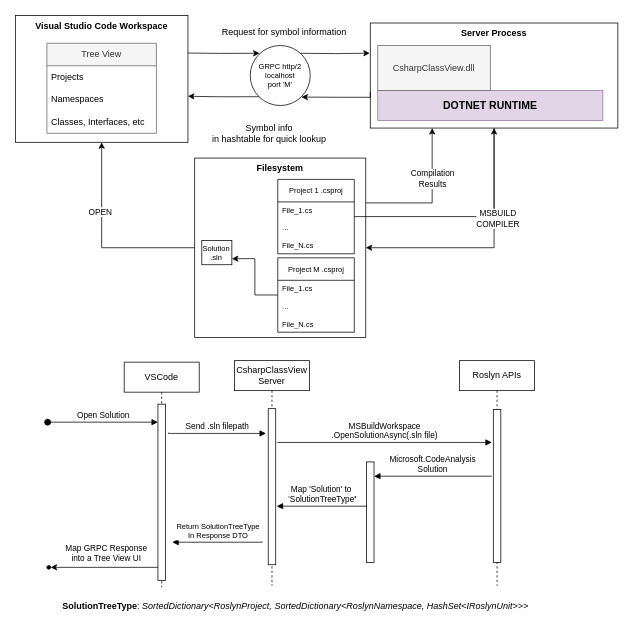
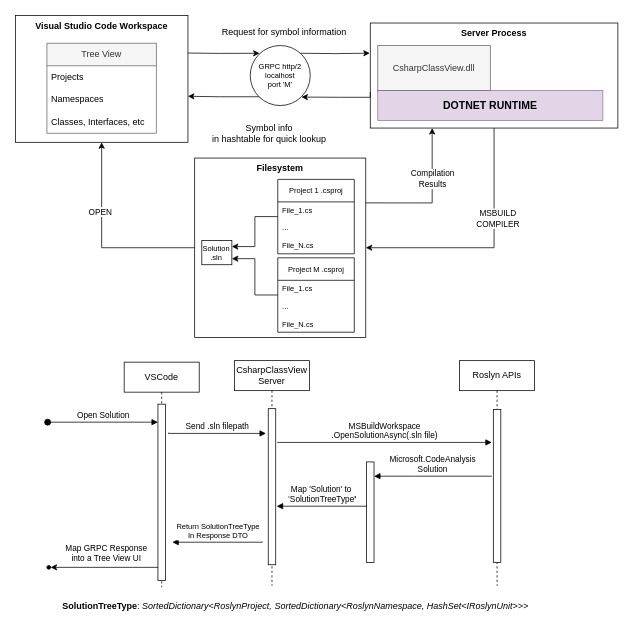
  <mxCell id="0" />
  <mxCell id="1" parent="0" />
  <mxCell id="2" value="&lt;b&gt;Visual Studio Code&amp;nbsp;&lt;span style=&quot;background-color: transparent; color: light-dark(rgb(0, 0, 0), rgb(255, 255, 255));&quot;&gt;Workspace&lt;/span&gt;&lt;/b&gt;" style="rounded=0;whiteSpace=wrap;html=1;verticalAlign=top;" vertex="1" parent="1"><mxGeometry x="20" y="20" width="230" height="169" as="geometry" /></mxCell>
  <mxCell id="3" value="VSCode" style="shape=umlLifeline;perimeter=lifelinePerimeter;whiteSpace=wrap;html=1;container=0;dropTarget=0;collapsible=0;recursiveResize=0;outlineConnect=0;portConstraint=eastwest;newEdgeStyle={&quot;edgeStyle&quot;:&quot;elbowEdgeStyle&quot;,&quot;elbow&quot;:&quot;vertical&quot;,&quot;curved&quot;:0,&quot;rounded&quot;:0};" parent="1" vertex="1"><mxGeometry x="165" y="482" width="100" height="300" as="geometry" /></mxCell>
  <mxCell id="4" value="" style="html=1;points=[];perimeter=orthogonalPerimeter;outlineConnect=0;targetShapes=umlLifeline;portConstraint=eastwest;newEdgeStyle={&quot;edgeStyle&quot;:&quot;elbowEdgeStyle&quot;,&quot;elbow&quot;:&quot;vertical&quot;,&quot;curved&quot;:0,&quot;rounded&quot;:0};" parent="3" vertex="1"><mxGeometry x="45" y="56" width="10" height="235" as="geometry" /></mxCell>
  <mxCell id="5" value="CsharpClassView&lt;div&gt;Server&lt;/div&gt;" style="shape=umlLifeline;perimeter=lifelinePerimeter;whiteSpace=wrap;html=1;container=0;dropTarget=0;collapsible=0;recursiveResize=0;outlineConnect=0;portConstraint=eastwest;newEdgeStyle={&quot;edgeStyle&quot;:&quot;elbowEdgeStyle&quot;,&quot;elbow&quot;:&quot;vertical&quot;,&quot;curved&quot;:0,&quot;rounded&quot;:0};" parent="1" vertex="1"><mxGeometry x="312" y="480" width="100" height="300" as="geometry" /></mxCell>
  <mxCell id="6" value="" style="html=1;points=[];perimeter=orthogonalPerimeter;outlineConnect=0;targetShapes=umlLifeline;portConstraint=eastwest;newEdgeStyle={&quot;edgeStyle&quot;:&quot;elbowEdgeStyle&quot;,&quot;elbow&quot;:&quot;vertical&quot;,&quot;curved&quot;:0,&quot;rounded&quot;:0};" parent="5" vertex="1"><mxGeometry x="45" y="64" width="10" height="208" as="geometry" /></mxCell>
  <mxCell id="7" value="Send .sln filepath" style="html=1;verticalAlign=bottom;endArrow=block;edgeStyle=elbowEdgeStyle;elbow=vertical;curved=0;rounded=0;" parent="1" edge="1"><mxGeometry relative="1" as="geometry"><mxPoint x="224" y="576" as="sourcePoint" /><Array as="points"><mxPoint x="269" y="577" /></Array><mxPoint x="354" y="577" as="targetPoint" /></mxGeometry></mxCell>
  <mxCell id="8" value="" style="group" vertex="1" connectable="0" parent="1"><mxGeometry x="493" y="30" width="330" height="140" as="geometry" /></mxCell>
  <mxCell id="9" value="&lt;b&gt;Server Process&lt;/b&gt;" style="rounded=0;whiteSpace=wrap;html=1;fillColor=none;verticalAlign=top;" vertex="1" parent="8"><mxGeometry width="330" height="140" as="geometry" /></mxCell>
  <mxCell id="10" value="DOTNET RUNTIME" style="rounded=0;whiteSpace=wrap;html=1;fontStyle=1;fontSize=14;fillColor=#e1d5e7;strokeColor=#9673a6;" vertex="1" parent="8"><mxGeometry x="10" y="90" width="300" height="40" as="geometry" /></mxCell>
  <mxCell id="11" value="CsharpClassView.dll" style="rounded=0;whiteSpace=wrap;html=1;fillColor=#f5f5f5;fontColor=#333333;strokeColor=#666666;" vertex="1" parent="8"><mxGeometry x="10" y="30" width="150" height="60" as="geometry" /></mxCell>
  <mxCell id="12" value="&lt;div&gt;GRPC http/2&lt;/div&gt;localhost&lt;div&gt;port 'M'&lt;/div&gt;" style="ellipse;whiteSpace=wrap;html=1;aspect=fixed;fontSize=10;" vertex="1" parent="1"><mxGeometry x="333" y="60" width="80" height="80" as="geometry" /></mxCell>
  <mxCell id="13" style="edgeStyle=orthogonalEdgeStyle;rounded=0;orthogonalLoop=1;jettySize=auto;html=1;exitX=0;exitY=0.25;exitDx=0;exitDy=0;entryX=1;entryY=0;entryDx=0;entryDy=0;" edge="1" parent="1"><mxGeometry relative="1" as="geometry"><mxPoint x="493" y="122" as="sourcePoint" /><mxPoint x="401.284" y="128.716" as="targetPoint" /><Array as="points"><mxPoint x="493" y="129" /><mxPoint x="453" y="129" /></Array></mxGeometry></mxCell>
  <mxCell id="14" style="edgeStyle=orthogonalEdgeStyle;rounded=0;orthogonalLoop=1;jettySize=auto;html=1;exitX=1;exitY=1;exitDx=0;exitDy=0;entryX=-0.002;entryY=0.287;entryDx=0;entryDy=0;entryPerimeter=0;" edge="1" parent="1" target="9"><mxGeometry relative="1" as="geometry"><mxPoint x="399.996" y="70.343" as="sourcePoint" /><mxPoint x="490.97" y="70" as="targetPoint" /></mxGeometry></mxCell>
  <mxCell id="15" style="edgeStyle=orthogonalEdgeStyle;rounded=0;orthogonalLoop=1;jettySize=auto;html=1;entryX=0.156;entryY=0.129;entryDx=0;entryDy=0;entryPerimeter=0;" edge="1" parent="1" target="12"><mxGeometry relative="1" as="geometry"><mxPoint x="250" y="70" as="sourcePoint" /><mxPoint x="341.8" y="70.2" as="targetPoint" /></mxGeometry></mxCell>
  <mxCell id="16" style="edgeStyle=orthogonalEdgeStyle;rounded=0;orthogonalLoop=1;jettySize=auto;html=1;exitX=0;exitY=1;exitDx=0;exitDy=0;entryX=1;entryY=0.637;entryDx=0;entryDy=0;entryPerimeter=0;" edge="1" parent="1" source="12" target="2"><mxGeometry relative="1" as="geometry"><mxPoint x="253" y="128" as="targetPoint" /></mxGeometry></mxCell>
  <mxCell id="17" value="" style="group" vertex="1" connectable="0" parent="1"><mxGeometry x="259" y="210" width="228" height="239" as="geometry" /></mxCell>
  <mxCell id="18" value="&lt;b&gt;Filesystem&lt;/b&gt;&lt;div&gt;&lt;br&gt;&lt;/div&gt;" style="rounded=0;whiteSpace=wrap;html=1;fillColor=none;verticalAlign=top;align=center;" vertex="1" parent="17"><mxGeometry width="228.0" height="239.0" as="geometry" /></mxCell>
  <mxCell id="19" value="Solution&lt;div&gt;.sln&lt;/div&gt;" style="text;html=1;align=center;verticalAlign=middle;whiteSpace=wrap;rounded=0;strokeColor=default;fontSize=10;" vertex="1" parent="17"><mxGeometry x="9.47" y="109.894" width="40.064" height="32.277" as="geometry" /></mxCell>
- <mxCell id="20" style="edgeStyle=orthogonalEdgeStyle;rounded=0;orthogonalLoop=1;jettySize=auto;html=1;fontSize=10;" edge="1" parent="17" source="21" target="9"><mxGeometry relative="1" as="geometry" /></mxCell>
+ <mxCell id="20" style="edgeStyle=orthogonalEdgeStyle;rounded=0;orthogonalLoop=1;jettySize=auto;html=1;entryX=1;entryY=0.25;entryDx=0;entryDy=0;fontSize=10;" edge="1" parent="17" source="21" target="19"><mxGeometry relative="1" as="geometry" /></mxCell>
  <mxCell id="21" value="Project 1&amp;nbsp;&lt;span style=&quot;background-color: transparent; color: light-dark(rgb(0, 0, 0), rgb(255, 255, 255));&quot;&gt;.csproj&lt;/span&gt;" style="swimlane;fontStyle=0;childLayout=stackLayout;horizontal=1;startSize=30;horizontalStack=0;resizeParent=1;resizeParentMax=0;resizeLast=0;collapsible=1;marginBottom=0;whiteSpace=wrap;html=1;fontSize=10;" vertex="1" parent="17"><mxGeometry x="110.722" y="28.434" width="101.981" height="99.164" as="geometry" /></mxCell>
  <mxCell id="22" value="File_1.cs" style="text;strokeColor=none;fillColor=none;align=left;verticalAlign=middle;spacingLeft=4;spacingRight=4;overflow=hidden;points=[[0,0.5],[1,0.5]];portConstraint=eastwest;rotatable=0;whiteSpace=wrap;html=1;fontSize=10;" vertex="1" parent="21"><mxGeometry y="30" width="101.981" height="23.055" as="geometry" /></mxCell>
  <mxCell id="23" value="..." style="text;strokeColor=none;fillColor=none;align=left;verticalAlign=middle;spacingLeft=4;spacingRight=4;overflow=hidden;points=[[0,0.5],[1,0.5]];portConstraint=eastwest;rotatable=0;whiteSpace=wrap;html=1;fontSize=10;" vertex="1" parent="21"><mxGeometry y="53.055" width="101.981" height="23.055" as="geometry" /></mxCell>
  <mxCell id="24" value="File_N.cs" style="text;strokeColor=none;fillColor=none;align=left;verticalAlign=middle;spacingLeft=4;spacingRight=4;overflow=hidden;points=[[0,0.5],[1,0.5]];portConstraint=eastwest;rotatable=0;whiteSpace=wrap;html=1;fontSize=10;" vertex="1" parent="21"><mxGeometry y="76.109" width="101.981" height="23.055" as="geometry" /></mxCell>
  <mxCell id="25" style="edgeStyle=orthogonalEdgeStyle;rounded=0;orthogonalLoop=1;jettySize=auto;html=1;entryX=1;entryY=0.75;entryDx=0;entryDy=0;fontSize=10;" edge="1" parent="17" source="26" target="19"><mxGeometry relative="1" as="geometry" /></mxCell>
  <mxCell id="26" value="Project M&amp;nbsp;&lt;span style=&quot;background-color: transparent; color: light-dark(rgb(0, 0, 0), rgb(255, 255, 255));&quot;&gt;.csproj&lt;/span&gt;" style="swimlane;fontStyle=0;childLayout=stackLayout;horizontal=1;startSize=30;horizontalStack=0;resizeParent=1;resizeParentMax=0;resizeLast=0;collapsible=1;marginBottom=0;whiteSpace=wrap;html=1;fontSize=10;" vertex="1" parent="17"><mxGeometry x="110.722" y="132.949" width="101.981" height="99.164" as="geometry" /></mxCell>
  <mxCell id="27" value="File_1.cs" style="text;strokeColor=none;fillColor=none;align=left;verticalAlign=middle;spacingLeft=4;spacingRight=4;overflow=hidden;points=[[0,0.5],[1,0.5]];portConstraint=eastwest;rotatable=0;whiteSpace=wrap;html=1;fontSize=10;" vertex="1" parent="26"><mxGeometry y="30" width="101.981" height="23.055" as="geometry" /></mxCell>
  <mxCell id="28" value="..." style="text;strokeColor=none;fillColor=none;align=left;verticalAlign=middle;spacingLeft=4;spacingRight=4;overflow=hidden;points=[[0,0.5],[1,0.5]];portConstraint=eastwest;rotatable=0;whiteSpace=wrap;html=1;fontSize=10;" vertex="1" parent="26"><mxGeometry y="53.055" width="101.981" height="23.055" as="geometry" /></mxCell>
  <mxCell id="29" value="File_N.cs" style="text;strokeColor=none;fillColor=none;align=left;verticalAlign=middle;spacingLeft=4;spacingRight=4;overflow=hidden;points=[[0,0.5],[1,0.5]];portConstraint=eastwest;rotatable=0;whiteSpace=wrap;html=1;fontSize=10;" vertex="1" parent="26"><mxGeometry y="76.109" width="101.981" height="23.055" as="geometry" /></mxCell>
  <mxCell id="30" style="edgeStyle=orthogonalEdgeStyle;rounded=0;orthogonalLoop=1;jettySize=auto;html=1;entryX=0.5;entryY=1;entryDx=0;entryDy=0;" edge="1" parent="1" source="18" target="2"><mxGeometry relative="1" as="geometry" /></mxCell>
  <mxCell id="31" value="OPEN" style="edgeLabel;html=1;align=center;verticalAlign=middle;resizable=0;points=[];" vertex="1" connectable="0" parent="30"><mxGeometry x="0.302" y="3" relative="1" as="geometry"><mxPoint as="offset" /></mxGeometry></mxCell>
  <mxCell id="32" value="Tree View" style="swimlane;fontStyle=0;childLayout=stackLayout;horizontal=1;startSize=30;horizontalStack=0;resizeParent=1;resizeParentMax=0;resizeLast=0;collapsible=1;marginBottom=0;whiteSpace=wrap;html=1;fillColor=#f5f5f5;fontColor=#333333;strokeColor=#666666;" vertex="1" parent="1"><mxGeometry x="62" y="57" width="146" height="120" as="geometry" /></mxCell>
  <mxCell id="33" value="Projects" style="text;strokeColor=none;fillColor=none;align=left;verticalAlign=middle;spacingLeft=4;spacingRight=4;overflow=hidden;points=[[0,0.5],[1,0.5]];portConstraint=eastwest;rotatable=0;whiteSpace=wrap;html=1;" vertex="1" parent="32"><mxGeometry y="30" width="146" height="30" as="geometry" /></mxCell>
  <mxCell id="34" value="Namespaces" style="text;strokeColor=none;fillColor=none;align=left;verticalAlign=middle;spacingLeft=4;spacingRight=4;overflow=hidden;points=[[0,0.5],[1,0.5]];portConstraint=eastwest;rotatable=0;whiteSpace=wrap;html=1;" vertex="1" parent="32"><mxGeometry y="60" width="146" height="30" as="geometry" /></mxCell>
  <mxCell id="35" value="Classes, Interfaces, etc" style="text;strokeColor=none;fillColor=none;align=left;verticalAlign=middle;spacingLeft=4;spacingRight=4;overflow=hidden;points=[[0,0.5],[1,0.5]];portConstraint=eastwest;rotatable=0;whiteSpace=wrap;html=1;" vertex="1" parent="32"><mxGeometry y="90" width="146" height="30" as="geometry" /></mxCell>
  <mxCell id="36" value="Roslyn APIs" style="shape=umlLifeline;perimeter=lifelinePerimeter;whiteSpace=wrap;html=1;container=0;dropTarget=0;collapsible=0;recursiveResize=0;outlineConnect=0;portConstraint=eastwest;newEdgeStyle={&quot;edgeStyle&quot;:&quot;elbowEdgeStyle&quot;,&quot;elbow&quot;:&quot;vertical&quot;,&quot;curved&quot;:0,&quot;rounded&quot;:0};" vertex="1" parent="1"><mxGeometry x="612" y="480" width="100" height="300" as="geometry" /></mxCell>
  <mxCell id="37" value="" style="html=1;points=[];perimeter=orthogonalPerimeter;outlineConnect=0;targetShapes=umlLifeline;portConstraint=eastwest;newEdgeStyle={&quot;edgeStyle&quot;:&quot;elbowEdgeStyle&quot;,&quot;elbow&quot;:&quot;vertical&quot;,&quot;curved&quot;:0,&quot;rounded&quot;:0};" vertex="1" parent="36"><mxGeometry x="45" y="65" width="10" height="204" as="geometry" /></mxCell>
  <mxCell id="38" value="MSBuildWorkspace&lt;div&gt;.OpenSolutionAsync(.sln file)&lt;/div&gt;" style="html=1;verticalAlign=bottom;endArrow=block;edgeStyle=elbowEdgeStyle;elbow=vertical;curved=0;rounded=0;" edge="1" parent="1"><mxGeometry relative="1" as="geometry"><mxPoint x="369" y="589" as="sourcePoint" /><Array as="points"><mxPoint x="454" y="589" /></Array><mxPoint x="655" y="589" as="targetPoint" /></mxGeometry></mxCell>
  <mxCell id="39" value="Open&amp;nbsp;&lt;span style=&quot;background-color: light-dark(#ffffff, var(--ge-dark-color, #121212)); color: light-dark(rgb(0, 0, 0), rgb(255, 255, 255));&quot;&gt;Solution&lt;/span&gt;" style="html=1;verticalAlign=bottom;startArrow=oval;endArrow=block;startSize=8;edgeStyle=elbowEdgeStyle;elbow=vertical;curved=0;rounded=0;" parent="1" edge="1"><mxGeometry relative="1" as="geometry"><mxPoint x="63" y="562" as="sourcePoint" /><mxPoint x="210" y="562" as="targetPoint" /></mxGeometry></mxCell>
  <mxCell id="40" value="Microsoft.CodeAnalysis&lt;div&gt;Solution&lt;/div&gt;" style="html=1;verticalAlign=bottom;endArrow=block;edgeStyle=elbowEdgeStyle;elbow=vertical;curved=0;rounded=0;" edge="1" parent="1" target="42"><mxGeometry relative="1" as="geometry"><mxPoint x="655" y="634" as="sourcePoint" /><Array as="points"><mxPoint x="552" y="634" /></Array><mxPoint x="474" y="634" as="targetPoint" /></mxGeometry></mxCell>
  <mxCell id="41" value="&lt;b&gt;SolutionTreeType&lt;/b&gt;: &lt;i&gt;SortedDictionary&amp;lt;RoslynProject, SortedDictionary&amp;lt;RoslynNamespace, HashSet&amp;lt;IRoslynUnit&amp;gt;&amp;gt;&amp;gt;&lt;/i&gt;" style="text;html=1;align=center;verticalAlign=middle;resizable=0;points=[];autosize=1;strokeColor=none;fillColor=none;" vertex="1" parent="1"><mxGeometry x="73" y="794" width="639" height="26" as="geometry" /></mxCell>
  <mxCell id="42" value="" style="html=1;points=[];perimeter=orthogonalPerimeter;outlineConnect=0;targetShapes=umlLifeline;portConstraint=eastwest;newEdgeStyle={&quot;edgeStyle&quot;:&quot;elbowEdgeStyle&quot;,&quot;elbow&quot;:&quot;vertical&quot;,&quot;curved&quot;:0,&quot;rounded&quot;:0};" vertex="1" parent="1"><mxGeometry x="488" y="615" width="10" height="134" as="geometry" /></mxCell>
  <mxCell id="43" value="Map 'Solution' to&amp;nbsp;&lt;div&gt;&lt;span style=&quot;background-color: light-dark(#ffffff, var(--ge-dark-color, #121212)); color: light-dark(rgb(0, 0, 0), rgb(255, 255, 255));&quot;&gt;'&lt;/span&gt;&lt;span style=&quot;color: light-dark(rgb(0, 0, 0), rgb(255, 255, 255)); background-color: rgb(251, 251, 251);&quot;&gt;SolutionTreeType&lt;/span&gt;&lt;b style=&quot;color: light-dark(rgb(0, 0, 0), rgb(255, 255, 255)); background-color: rgb(251, 251, 251);&quot;&gt;'&lt;/b&gt;&lt;/div&gt;" style="html=1;verticalAlign=bottom;endArrow=block;edgeStyle=elbowEdgeStyle;elbow=vertical;curved=0;rounded=0;fontSize=11;" edge="1" parent="1"><mxGeometry relative="1" as="geometry"><mxPoint x="488" y="673" as="sourcePoint" /><Array as="points"><mxPoint x="424" y="674" /></Array><mxPoint x="368.222" y="674" as="targetPoint" /></mxGeometry></mxCell>
  <mxCell id="44" value="Return&amp;nbsp;&lt;span style=&quot;background-color: rgb(251, 251, 251);&quot;&gt;SolutionTreeType&lt;/span&gt;&lt;div&gt;&lt;span style=&quot;background-color: rgb(251, 251, 251);&quot;&gt;In Response DTO&lt;/span&gt;&lt;/div&gt;" style="html=1;verticalAlign=bottom;endArrow=block;edgeStyle=elbowEdgeStyle;elbow=vertical;curved=0;rounded=0;fontSize=10;" edge="1" parent="1"><mxGeometry x="0.001" relative="1" as="geometry"><mxPoint x="348.89" y="721" as="sourcePoint" /><Array as="points"><mxPoint x="284.89" y="722" /></Array><mxPoint x="229.112" y="722" as="targetPoint" /><mxPoint as="offset" /></mxGeometry></mxCell>
  <mxCell id="45" value="" style="endArrow=classic;html=1;rounded=0;entryX=1;entryY=0.5;entryDx=0;entryDy=0;" edge="1" parent="1" source="4" target="47"><mxGeometry width="50" height="50" relative="1" as="geometry"><mxPoint x="204" y="754" as="sourcePoint" /><mxPoint x="85" y="755" as="targetPoint" /></mxGeometry></mxCell>
  <mxCell id="46" value="Map GRPC Response&lt;div&gt;into a Tree View UI&lt;/div&gt;" style="edgeLabel;html=1;align=center;verticalAlign=middle;resizable=0;points=[];" vertex="1" connectable="0" parent="45"><mxGeometry x="0.27" y="1" relative="1" as="geometry"><mxPoint x="21" y="-20" as="offset" /></mxGeometry></mxCell>
  <mxCell id="47" value="" style="ellipse;whiteSpace=wrap;html=1;aspect=fixed;fillStyle=auto;fillColor=#000000;strokeColor=default;" vertex="1" parent="1"><mxGeometry x="62" y="753" width="5" height="5" as="geometry" /></mxCell>
  <mxCell id="48" style="edgeStyle=orthogonalEdgeStyle;rounded=0;orthogonalLoop=1;jettySize=auto;html=1;exitX=0.5;exitY=1;exitDx=0;exitDy=0;entryX=1;entryY=0.5;entryDx=0;entryDy=0;" edge="1" parent="1" source="9" target="18"><mxGeometry relative="1" as="geometry" /></mxCell>
  <mxCell id="49" value="MSBUILD&lt;div&gt;COMPILER&lt;/div&gt;" style="edgeLabel;html=1;align=center;verticalAlign=middle;resizable=0;points=[];" vertex="1" connectable="0" parent="48"><mxGeometry x="-0.275" y="4" relative="1" as="geometry"><mxPoint as="offset" /></mxGeometry></mxCell>
  <mxCell id="50" style="edgeStyle=orthogonalEdgeStyle;rounded=0;orthogonalLoop=1;jettySize=auto;html=1;exitX=1;exitY=0.25;exitDx=0;exitDy=0;entryX=0.25;entryY=1;entryDx=0;entryDy=0;" edge="1" parent="1" source="18" target="9"><mxGeometry relative="1" as="geometry" /></mxCell>
  <mxCell id="51" value="Compilation&lt;div&gt;Results&lt;/div&gt;" style="edgeLabel;html=1;align=center;verticalAlign=middle;resizable=0;points=[];" vertex="1" connectable="0" parent="50"><mxGeometry x="0.29" relative="1" as="geometry"><mxPoint as="offset" /></mxGeometry></mxCell>
  <mxCell id="52" value="Request for symbol information" style="text;html=1;align=center;verticalAlign=middle;resizable=0;points=[];autosize=1;strokeColor=none;fillColor=none;" vertex="1" parent="1"><mxGeometry x="286" y="30" width="184" height="26" as="geometry" /></mxCell>
  <mxCell id="53" value="Symbol info&lt;div&gt;in hashtable for quick lookup&lt;/div&gt;" style="text;html=1;align=center;verticalAlign=middle;resizable=0;points=[];autosize=1;strokeColor=none;fillColor=none;" vertex="1" parent="1"><mxGeometry x="273" y="156" width="170" height="41" as="geometry" /></mxCell>
